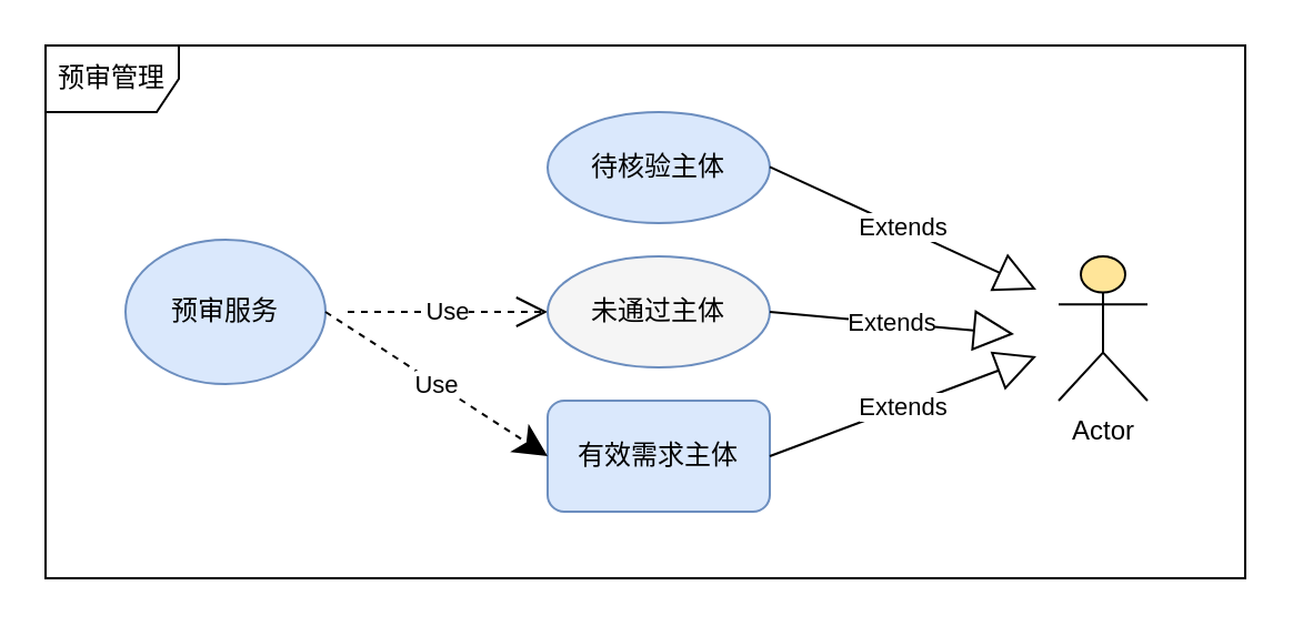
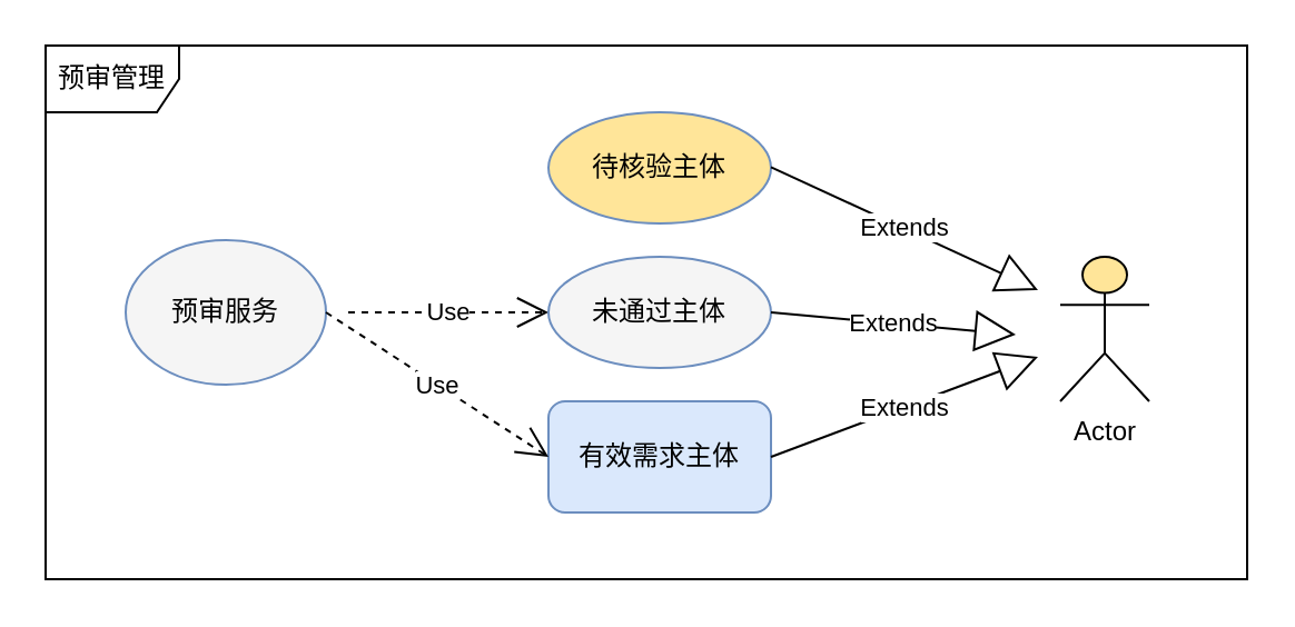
  <mxCell id="0" />
  <mxCell id="1" parent="0" />
  <mxCell id="2" value="预审管理" style="shape=umlFrame;whiteSpace=wrap;html=1;gradientColor=none;" vertex="1" parent="1"><mxGeometry x="20" y="20" width="540" height="240" as="geometry" /></mxCell>
- <mxCell id="3" value="预审服务" style="ellipse;whiteSpace=wrap;html=1;fillColor=#dae8fc;strokeColor=#6c8ebf;" vertex="1" parent="1"><mxGeometry x="56" y="107.5" width="90" height="65" as="geometry" /></mxCell>
+ <mxCell id="3" value="预审服务" style="ellipse;whiteSpace=wrap;html=1;fillColor=#f5f5f5;strokeColor=#6c8ebf;" vertex="1" parent="1"><mxGeometry x="56" y="107.5" width="90" height="65" as="geometry" /></mxCell>
  <mxCell id="4" value="Use" style="endArrow=open;endSize=12;dashed=1;html=1;rounded=0;" edge="1" parent="1"><mxGeometry width="160" relative="1" as="geometry"><mxPoint x="156" y="140" as="sourcePoint" /><mxPoint x="246" y="140" as="targetPoint" /></mxGeometry></mxCell>
- <mxCell id="5" value="待核验主体" style="ellipse;whiteSpace=wrap;html=1;fillColor=#dae8fc;strokeColor=#6c8ebf;" vertex="1" parent="1"><mxGeometry x="246" y="50" width="100" height="50" as="geometry" /></mxCell>
+ <mxCell id="5" value="待核验主体" style="ellipse;whiteSpace=wrap;html=1;fillColor=#ffe599;strokeColor=#6c8ebf;" vertex="1" parent="1"><mxGeometry x="246" y="50" width="100" height="50" as="geometry" /></mxCell>
  <mxCell id="6" value="未通过主体" style="ellipse;whiteSpace=wrap;html=1;fillColor=#f5f5f5;strokeColor=#6c8ebf;" vertex="1" parent="1"><mxGeometry x="246" y="115" width="100" height="50" as="geometry" /></mxCell>
  <mxCell id="7" value="有效需求主体" style="whiteSpace=wrap;html=1;fillColor=#dae8fc;strokeColor=#6c8ebf;rounded=1;" vertex="1" parent="1"><mxGeometry x="246" y="180" width="100" height="50" as="geometry" /></mxCell>
- <mxCell id="8" value="Use" style="endArrow=classic;endSize=12;dashed=1;html=1;rounded=0;exitX=1;exitY=0.5;exitDx=0;exitDy=0;entryX=0;entryY=0.5;entryDx=0;entryDy=0;" edge="1" parent="1" source="3" target="7"><mxGeometry width="160" relative="1" as="geometry"><mxPoint x="126" y="180" as="sourcePoint" /><mxPoint x="286" y="180" as="targetPoint" /></mxGeometry></mxCell>
+ <mxCell id="8" value="Use" style="endArrow=open;endSize=12;dashed=1;html=1;rounded=0;exitX=1;exitY=0.5;exitDx=0;exitDy=0;entryX=0;entryY=0.5;entryDx=0;entryDy=0;" edge="1" parent="1" source="3" target="7"><mxGeometry width="160" relative="1" as="geometry"><mxPoint x="126" y="180" as="sourcePoint" /><mxPoint x="286" y="180" as="targetPoint" /></mxGeometry></mxCell>
  <mxCell id="9" value="Actor" style="shape=umlActor;verticalLabelPosition=bottom;verticalAlign=top;html=1;strokeColor=#000000;fillColor=#FFE599;gradientColor=none;gradientDirection=east;" vertex="1" parent="1"><mxGeometry x="476" y="115" width="40" height="65" as="geometry" /></mxCell>
  <mxCell id="10" value="Extends" style="endArrow=block;endSize=16;endFill=0;html=1;rounded=0;" edge="1" parent="1"><mxGeometry width="160" relative="1" as="geometry"><mxPoint x="346" y="74.66" as="sourcePoint" /><mxPoint x="466" y="130" as="targetPoint" /></mxGeometry></mxCell>
  <mxCell id="11" value="Extends" style="endArrow=block;endSize=16;endFill=0;html=1;rounded=0;exitX=1;exitY=0.5;exitDx=0;exitDy=0;" edge="1" parent="1" source="6"><mxGeometry width="160" relative="1" as="geometry"><mxPoint x="356" y="84.66" as="sourcePoint" /><mxPoint x="456" y="150" as="targetPoint" /></mxGeometry></mxCell>
  <mxCell id="12" value="Extends" style="endArrow=block;endSize=16;endFill=0;html=1;rounded=0;exitX=1;exitY=0.5;exitDx=0;exitDy=0;" edge="1" parent="1" source="7"><mxGeometry width="160" relative="1" as="geometry"><mxPoint x="356" y="150" as="sourcePoint" /><mxPoint x="466" y="160" as="targetPoint" /></mxGeometry></mxCell>
